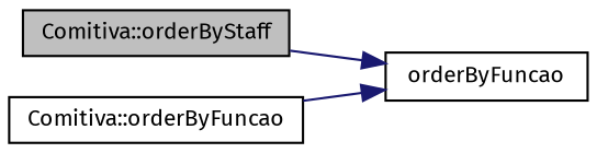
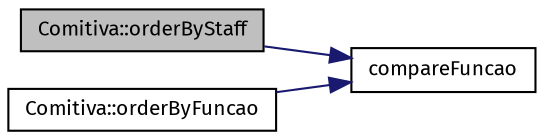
  digraph {
    fontname="Fira Sans"
    rankdir=LR
    node [color=black fillcolor=white fontname="Fira Sans" fontsize=10 shape=record style=filled]
    edge [color=midnightblue fontname="Fira Sans" fontsize=10 labelfontname=Helvetica labelfontsize=10 style=solid]
    n1 [fillcolor=grey75 fontcolor=black height=0.2 label="Comitiva::orderByStaff" width=0.4]
-   n2 [height=0.2 label=orderByFuncao width=0.4]
+   n2 [height=0.2 label=compareFuncao width=0.4]
    n3 [height=0.2 label="Comitiva::orderByFuncao" width=0.4]
    n1 -> n2
    n3 -> n2
  }
